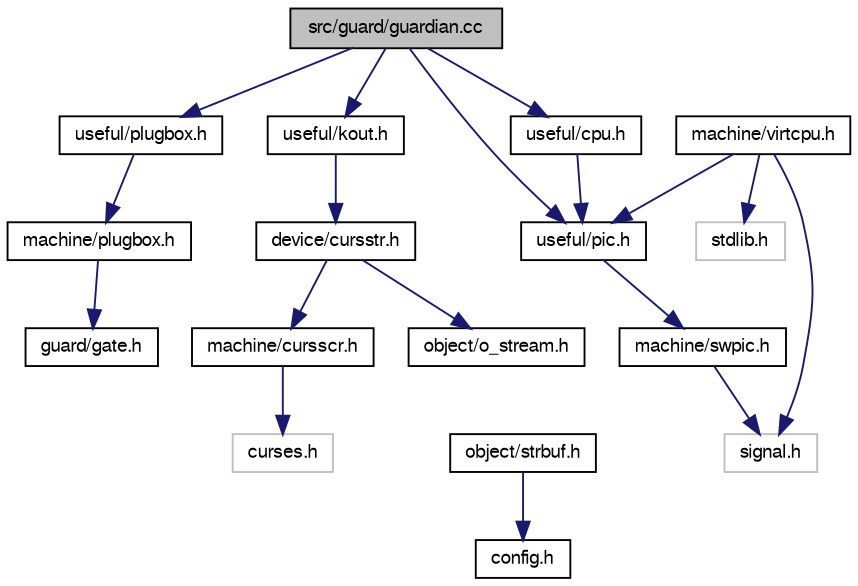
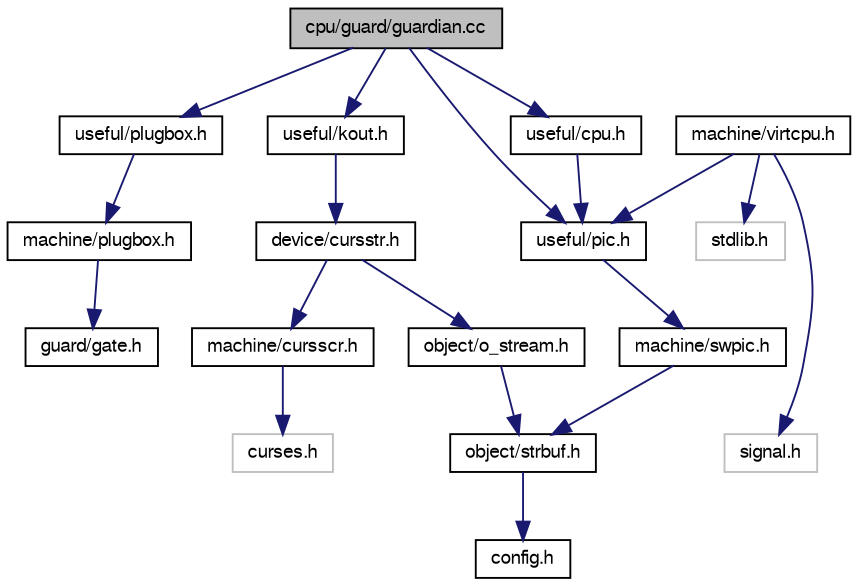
  digraph {
    node [color=black fontname=FreeSans fontsize=10 shape=record]
    edge [color=midnightblue fontname=FreeSans fontsize=10 labelfontname=FreeSans labelfontsize=10 style=solid]
-   n1 [fillcolor=grey75 fontcolor=black height=0.2 label="src/guard/guardian.cc" style=filled width=0.4]
+   n1 [fillcolor=grey75 fontcolor=black height=0.2 label="cpu/guard/guardian.cc" style=filled width=0.4]
    n2 [height=0.2 label="useful/kout.h" width=0.4]
    n3 [height=0.2 label="useful/cpu.h" width=0.4]
    n4 [height=0.2 label="useful/pic.h" width=0.4]
    n5 [height=0.2 label="useful/plugbox.h" width=0.4]
    n6 [height=0.2 label="device/cursstr.h" width=0.4]
    n7 [height=0.2 label="machine/swpic.h" width=0.4]
    n8 [height=0.2 label="machine/plugbox.h" width=0.4]
    n9 [height=0.2 label="object/o_stream.h" width=0.4]
    n10 [height=0.2 label="machine/cursscr.h" width=0.4]
    n11 [height=0.2 label="object/strbuf.h" width=0.4]
    n12 [color=grey75 height=0.2 label="curses.h" width=0.4]
    n13 [height=0.2 label="config.h" width=0.4]
    n14 [height=0.2 label="machine/virtcpu.h" width=0.4]
    n15 [color=grey75 height=0.2 label="signal.h" width=0.4]
    n16 [color=grey75 height=0.2 label="stdlib.h" width=0.4]
    n17 [height=0.2 label="guard/gate.h" width=0.4]
    n1 -> n2
    n1 -> n3
    n1 -> n4
    n1 -> n5
    n2 -> n6
    n3 -> n4
    n4 -> n7
    n5 -> n8
    n6 -> n9
    n6 -> n10
-   n7 -> n15
+   n7 -> n11
    n8 -> n17
+   n9 -> n11
    n10 -> n12
    n11 -> n13
    n14 -> n4
    n14 -> n15
    n14 -> n16
  }
